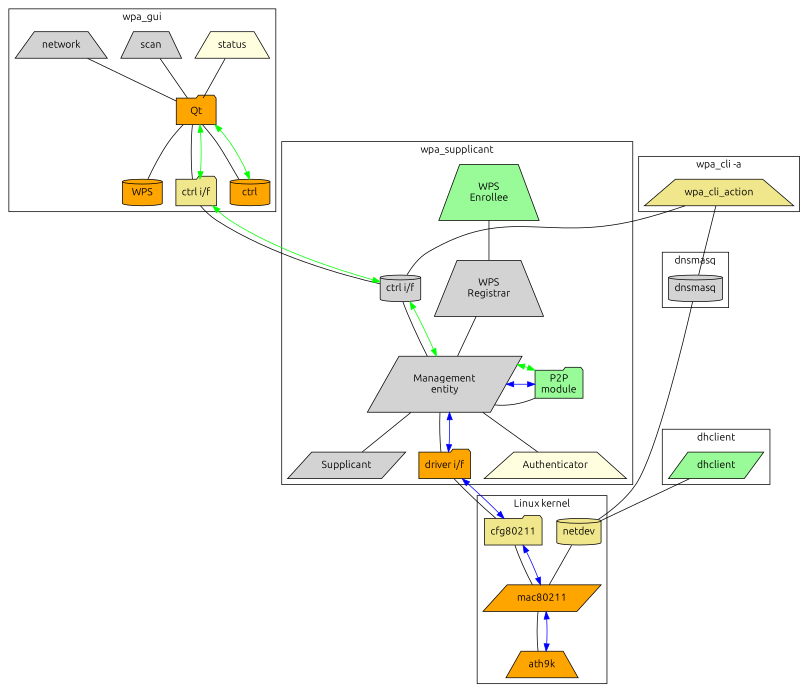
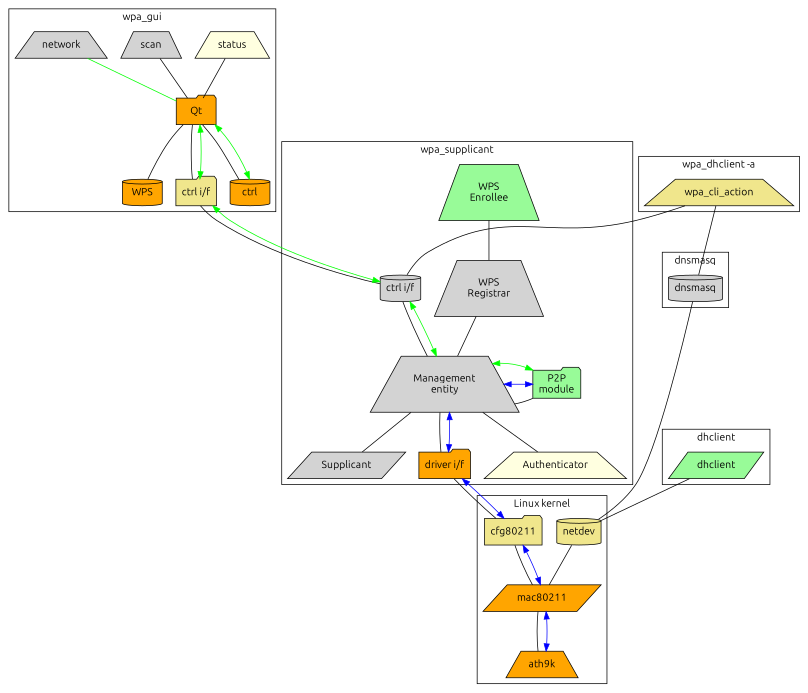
  digraph {
    fontname=Ubuntu
    ranksep=.75
    node [fillcolor=lightgrey fontname=Ubuntu shape=trapezium style=filled]
    edge [dir=none fontname=Ubuntu]
    status [fillcolor=lightyellow]
    Qt [fillcolor=orange shape=folder]
    n3 [fillcolor=orange label=ctrl shape=cylinder]
    WPS [fillcolor=orange shape=cylinder]
    n5 [fillcolor=khaki label="ctrl i/f" shape=folder]
    scan
    network
    n8 [fillcolor=palegreen label="P2P\nmodule" shape=folder]
-   n9 [label="Management\nentity" shape=parallelogram]
+   n9 [label="Management\nentity"]
    n10 [label="ctrl i/f" shape=cylinder]
    n11 [fillcolor=lightyellow label=Authenticator]
    n12 [label=Supplicant shape=parallelogram]
    n13 [fillcolor=orange label="driver i/f" shape=folder]
    n14 [label="WPS\nRegistrar"]
    n15 [fillcolor=palegreen label="WPS\nEnrollee"]
    wpa_cli_action [fillcolor=khaki]
    dnsmasq [shape=cylinder]
    dhclient [fillcolor=palegreen shape=parallelogram]
    cfg80211 [fillcolor=khaki shape=folder]
    mac80211 [fillcolor=orange shape=parallelogram]
    ath9k [fillcolor=orange]
    netdev [fillcolor=khaki shape=cylinder]
    subgraph cluster_1 {
      label=wpa_gui
      status
      Qt
      n3
      WPS
      n5
      scan
      network
    }
    subgraph cluster_2 {
      label=wpa_supplicant
      n10
      n11
      n12
      n13
      n14
      n15
      subgraph sub_3 {
        label=wpa_supplicant
        rank=same
        n8
        n9
      }
    }
    subgraph cluster_4 {
-     label="wpa_cli -a"
+     label="wpa_dhclient -a"
      wpa_cli_action
    }
    subgraph cluster_5 {
      label=dnsmasq
      dnsmasq
    }
    subgraph cluster_6 {
      label=dhclient
      dhclient
    }
    subgraph cluster_7 {
      label="Linux kernel"
      cfg80211
      mac80211
      ath9k
      netdev
    }
    status -> Qt
    Qt -> n3
    Qt -> WPS
    Qt -> n5
    Qt -> n5 [color=green dir=both]
    n3 -> Qt [color=green dir=both]
    n5 -> n10
    n5 -> n10 [color=green dir=both]
    scan -> Qt
-   network -> Qt
+   network -> Qt [color=green]
    n8 -> n9
    n8 -> n9 [color=blue dir=both]
    n9 -> n8 [color=green dir=both]
    n9 -> n11
    n9 -> n12
    n9 -> n13
    n9 -> n13 [color=blue dir=both]
    n10 -> n9
    n10 -> n9 [color=green dir=both]
    n13 -> cfg80211
    n13 -> cfg80211 [color=blue dir=both]
    n14 -> n9
    n15 -> n14
    wpa_cli_action -> n10
    wpa_cli_action -> dnsmasq
    dnsmasq -> netdev
    dhclient -> netdev
    cfg80211 -> mac80211
    cfg80211 -> mac80211 [color=blue dir=both]
    mac80211 -> ath9k
    mac80211 -> ath9k [color=blue dir=both]
    netdev -> mac80211
  }
